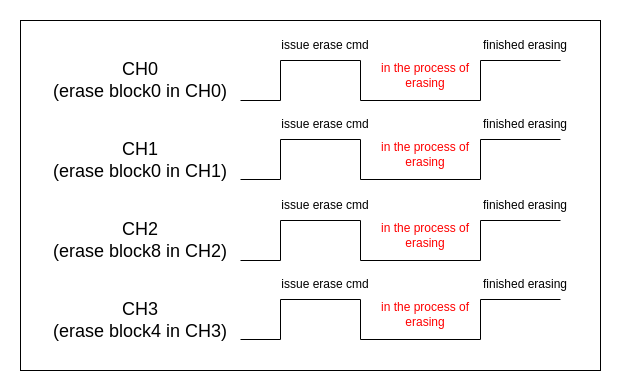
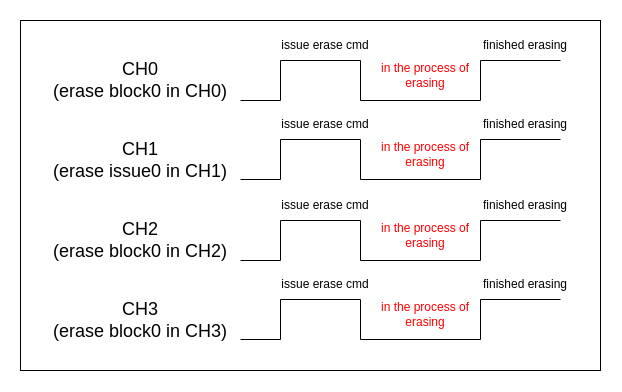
  <mxCell id="0" />
  <mxCell id="1" parent="0" />
  <mxCell id="2" value="" style="rounded=0;whiteSpace=wrap;html=1;" vertex="1" parent="1"><mxGeometry x="20" y="20" width="580" height="350" as="geometry" /></mxCell>
  <mxCell id="3" value="" style="endArrow=none;html=1;" edge="1" parent="1"><mxGeometry width="50" height="50" relative="1" as="geometry"><mxPoint x="280" y="60" as="sourcePoint" /><mxPoint x="360" y="60" as="targetPoint" /></mxGeometry></mxCell>
  <mxCell id="4" value="" style="endArrow=none;html=1;" edge="1" parent="1"><mxGeometry width="50" height="50" relative="1" as="geometry"><mxPoint x="360" y="100" as="sourcePoint" /><mxPoint x="360" y="60" as="targetPoint" /></mxGeometry></mxCell>
  <mxCell id="5" value="" style="endArrow=none;html=1;" edge="1" parent="1"><mxGeometry width="50" height="50" relative="1" as="geometry"><mxPoint x="360" y="100" as="sourcePoint" /><mxPoint x="480" y="100" as="targetPoint" /></mxGeometry></mxCell>
  <mxCell id="6" value="" style="endArrow=none;html=1;" edge="1" parent="1"><mxGeometry width="50" height="50" relative="1" as="geometry"><mxPoint x="480" y="100" as="sourcePoint" /><mxPoint x="480" y="60" as="targetPoint" /></mxGeometry></mxCell>
  <mxCell id="7" value="" style="endArrow=none;html=1;" edge="1" parent="1"><mxGeometry width="50" height="50" relative="1" as="geometry"><mxPoint x="520" y="60" as="sourcePoint" /><mxPoint x="520" y="60" as="targetPoint" /></mxGeometry></mxCell>
  <mxCell id="8" value="issue erase cmd" style="text;strokeColor=none;align=center;fillColor=none;html=1;verticalAlign=middle;whiteSpace=wrap;rounded=0;" vertex="1" parent="1"><mxGeometry x="270" y="30" width="110" height="30" as="geometry" /></mxCell>
  <mxCell id="9" value="" style="endArrow=none;html=1;" edge="1" parent="1"><mxGeometry width="50" height="50" relative="1" as="geometry"><mxPoint x="440" y="60" as="sourcePoint" /><mxPoint x="440" y="60" as="targetPoint" /></mxGeometry></mxCell>
  <mxCell id="10" value="" style="endArrow=none;html=1;" edge="1" parent="1"><mxGeometry width="50" height="50" relative="1" as="geometry"><mxPoint x="480" y="60" as="sourcePoint" /><mxPoint x="560" y="60" as="targetPoint" /></mxGeometry></mxCell>
  <mxCell id="11" value="finished erasing" style="text;strokeColor=none;align=center;fillColor=none;html=1;verticalAlign=middle;whiteSpace=wrap;rounded=0;" vertex="1" parent="1"><mxGeometry x="470" y="30" width="110" height="30" as="geometry" /></mxCell>
  <mxCell id="12" value="&lt;font style=&quot;color: rgb(255, 0, 0);&quot;&gt;in the process of erasing&lt;/font&gt;" style="text;strokeColor=none;align=center;fillColor=none;html=1;verticalAlign=middle;whiteSpace=wrap;rounded=0;" vertex="1" parent="1"><mxGeometry x="370" y="60" width="110" height="30" as="geometry" /></mxCell>
  <mxCell id="13" value="" style="endArrow=none;html=1;" edge="1" parent="1"><mxGeometry width="50" height="50" relative="1" as="geometry"><mxPoint x="280" y="100" as="sourcePoint" /><mxPoint x="280" y="60" as="targetPoint" /></mxGeometry></mxCell>
  <mxCell id="14" value="" style="endArrow=none;html=1;" edge="1" parent="1"><mxGeometry width="50" height="50" relative="1" as="geometry"><mxPoint x="240" y="100" as="sourcePoint" /><mxPoint x="280" y="100" as="targetPoint" /></mxGeometry></mxCell>
  <mxCell id="15" value="&lt;font style=&quot;font-size: 18px;&quot;&gt;CH0&lt;/font&gt;&lt;div&gt;&lt;font style=&quot;font-size: 18px;&quot;&gt;(erase block0 in CH0)&lt;/font&gt;&lt;/div&gt;" style="text;html=1;align=center;verticalAlign=middle;whiteSpace=wrap;rounded=0;" vertex="1" parent="1"><mxGeometry x="30" y="60" width="220" height="40" as="geometry" /></mxCell>
- <mxCell id="16" value="&lt;font style=&quot;font-size: 18px;&quot;&gt;CH1&lt;/font&gt;&lt;div&gt;&lt;font style=&quot;font-size: 18px;&quot;&gt;(erase block0 in CH1)&lt;/font&gt;&lt;/div&gt;" style="text;html=1;align=center;verticalAlign=middle;whiteSpace=wrap;rounded=0;" vertex="1" parent="1"><mxGeometry x="30" y="140" width="220" height="40" as="geometry" /></mxCell>
- <mxCell id="17" value="&lt;font style=&quot;font-size: 18px;&quot;&gt;CH2&lt;/font&gt;&lt;div&gt;&lt;font style=&quot;font-size: 18px;&quot;&gt;(erase block8 in CH2)&lt;/font&gt;&lt;/div&gt;" style="text;html=1;align=center;verticalAlign=middle;whiteSpace=wrap;rounded=0;" vertex="1" parent="1"><mxGeometry x="30" y="220" width="220" height="40" as="geometry" /></mxCell>
- <mxCell id="18" value="&lt;font style=&quot;font-size: 18px;&quot;&gt;CH3&lt;/font&gt;&lt;div&gt;&lt;font style=&quot;font-size: 18px;&quot;&gt;(erase block4 in CH3)&lt;/font&gt;&lt;/div&gt;" style="text;html=1;align=center;verticalAlign=middle;whiteSpace=wrap;rounded=0;" vertex="1" parent="1"><mxGeometry x="30" y="300" width="220" height="40" as="geometry" /></mxCell>
+ <mxCell id="16" value="&lt;font style=&quot;font-size: 18px;&quot;&gt;CH1&lt;/font&gt;&lt;div&gt;&lt;font style=&quot;font-size: 18px;&quot;&gt;(erase issue0 in CH1)&lt;/font&gt;&lt;/div&gt;" style="text;html=1;align=center;verticalAlign=middle;whiteSpace=wrap;rounded=0;" vertex="1" parent="1"><mxGeometry x="30" y="140" width="220" height="40" as="geometry" /></mxCell>
+ <mxCell id="17" value="&lt;font style=&quot;font-size: 18px;&quot;&gt;CH2&lt;/font&gt;&lt;div&gt;&lt;font style=&quot;font-size: 18px;&quot;&gt;(erase block0 in CH2)&lt;/font&gt;&lt;/div&gt;" style="text;html=1;align=center;verticalAlign=middle;whiteSpace=wrap;rounded=0;" vertex="1" parent="1"><mxGeometry x="30" y="220" width="220" height="40" as="geometry" /></mxCell>
+ <mxCell id="18" value="&lt;font style=&quot;font-size: 18px;&quot;&gt;CH3&lt;/font&gt;&lt;div&gt;&lt;font style=&quot;font-size: 18px;&quot;&gt;(erase block0 in CH3)&lt;/font&gt;&lt;/div&gt;" style="text;html=1;align=center;verticalAlign=middle;whiteSpace=wrap;rounded=0;" vertex="1" parent="1"><mxGeometry x="30" y="300" width="220" height="40" as="geometry" /></mxCell>
  <mxCell id="19" value="" style="endArrow=none;html=1;" edge="1" parent="1"><mxGeometry width="50" height="50" relative="1" as="geometry"><mxPoint x="280" y="139" as="sourcePoint" /><mxPoint x="360" y="139" as="targetPoint" /></mxGeometry></mxCell>
  <mxCell id="20" value="" style="endArrow=none;html=1;" edge="1" parent="1"><mxGeometry width="50" height="50" relative="1" as="geometry"><mxPoint x="360" y="179" as="sourcePoint" /><mxPoint x="360" y="139" as="targetPoint" /></mxGeometry></mxCell>
  <mxCell id="21" value="" style="endArrow=none;html=1;" edge="1" parent="1"><mxGeometry width="50" height="50" relative="1" as="geometry"><mxPoint x="360" y="179" as="sourcePoint" /><mxPoint x="480" y="179" as="targetPoint" /></mxGeometry></mxCell>
  <mxCell id="22" value="" style="endArrow=none;html=1;" edge="1" parent="1"><mxGeometry width="50" height="50" relative="1" as="geometry"><mxPoint x="480" y="179" as="sourcePoint" /><mxPoint x="480" y="139" as="targetPoint" /></mxGeometry></mxCell>
  <mxCell id="23" value="" style="endArrow=none;html=1;" edge="1" parent="1"><mxGeometry width="50" height="50" relative="1" as="geometry"><mxPoint x="520" y="139" as="sourcePoint" /><mxPoint x="520" y="139" as="targetPoint" /></mxGeometry></mxCell>
  <mxCell id="24" value="issue erase cmd" style="text;strokeColor=none;align=center;fillColor=none;html=1;verticalAlign=middle;whiteSpace=wrap;rounded=0;" vertex="1" parent="1"><mxGeometry x="270" y="109" width="110" height="30" as="geometry" /></mxCell>
  <mxCell id="25" value="" style="endArrow=none;html=1;" edge="1" parent="1"><mxGeometry width="50" height="50" relative="1" as="geometry"><mxPoint x="440" y="139" as="sourcePoint" /><mxPoint x="440" y="139" as="targetPoint" /></mxGeometry></mxCell>
  <mxCell id="26" value="" style="endArrow=none;html=1;" edge="1" parent="1"><mxGeometry width="50" height="50" relative="1" as="geometry"><mxPoint x="480" y="139" as="sourcePoint" /><mxPoint x="560" y="139" as="targetPoint" /></mxGeometry></mxCell>
  <mxCell id="27" value="finished erasing" style="text;strokeColor=none;align=center;fillColor=none;html=1;verticalAlign=middle;whiteSpace=wrap;rounded=0;" vertex="1" parent="1"><mxGeometry x="470" y="109" width="110" height="30" as="geometry" /></mxCell>
  <mxCell id="28" value="&lt;font style=&quot;color: rgb(255, 0, 0);&quot;&gt;in the process of erasing&lt;/font&gt;" style="text;strokeColor=none;align=center;fillColor=none;html=1;verticalAlign=middle;whiteSpace=wrap;rounded=0;" vertex="1" parent="1"><mxGeometry x="370" y="139" width="110" height="30" as="geometry" /></mxCell>
  <mxCell id="29" value="" style="endArrow=none;html=1;" edge="1" parent="1"><mxGeometry width="50" height="50" relative="1" as="geometry"><mxPoint x="280" y="179" as="sourcePoint" /><mxPoint x="280" y="139" as="targetPoint" /></mxGeometry></mxCell>
  <mxCell id="30" value="" style="endArrow=none;html=1;" edge="1" parent="1"><mxGeometry width="50" height="50" relative="1" as="geometry"><mxPoint x="240" y="179" as="sourcePoint" /><mxPoint x="280" y="179" as="targetPoint" /></mxGeometry></mxCell>
  <mxCell id="31" value="" style="endArrow=none;html=1;" edge="1" parent="1"><mxGeometry width="50" height="50" relative="1" as="geometry"><mxPoint x="280" y="220" as="sourcePoint" /><mxPoint x="360" y="220" as="targetPoint" /></mxGeometry></mxCell>
  <mxCell id="32" value="" style="endArrow=none;html=1;" edge="1" parent="1"><mxGeometry width="50" height="50" relative="1" as="geometry"><mxPoint x="360" y="260" as="sourcePoint" /><mxPoint x="360" y="220" as="targetPoint" /></mxGeometry></mxCell>
  <mxCell id="33" value="" style="endArrow=none;html=1;" edge="1" parent="1"><mxGeometry width="50" height="50" relative="1" as="geometry"><mxPoint x="360" y="260" as="sourcePoint" /><mxPoint x="480" y="260" as="targetPoint" /></mxGeometry></mxCell>
  <mxCell id="34" value="" style="endArrow=none;html=1;" edge="1" parent="1"><mxGeometry width="50" height="50" relative="1" as="geometry"><mxPoint x="480" y="260" as="sourcePoint" /><mxPoint x="480" y="220" as="targetPoint" /></mxGeometry></mxCell>
  <mxCell id="35" value="" style="endArrow=none;html=1;" edge="1" parent="1"><mxGeometry width="50" height="50" relative="1" as="geometry"><mxPoint x="520" y="220" as="sourcePoint" /><mxPoint x="520" y="220" as="targetPoint" /></mxGeometry></mxCell>
  <mxCell id="36" value="issue erase cmd" style="text;strokeColor=none;align=center;fillColor=none;html=1;verticalAlign=middle;whiteSpace=wrap;rounded=0;" vertex="1" parent="1"><mxGeometry x="270" y="190" width="110" height="30" as="geometry" /></mxCell>
  <mxCell id="37" value="" style="endArrow=none;html=1;" edge="1" parent="1"><mxGeometry width="50" height="50" relative="1" as="geometry"><mxPoint x="440" y="220" as="sourcePoint" /><mxPoint x="440" y="220" as="targetPoint" /></mxGeometry></mxCell>
  <mxCell id="38" value="" style="endArrow=none;html=1;" edge="1" parent="1"><mxGeometry width="50" height="50" relative="1" as="geometry"><mxPoint x="480" y="220" as="sourcePoint" /><mxPoint x="560" y="220" as="targetPoint" /></mxGeometry></mxCell>
  <mxCell id="39" value="finished erasing" style="text;strokeColor=none;align=center;fillColor=none;html=1;verticalAlign=middle;whiteSpace=wrap;rounded=0;" vertex="1" parent="1"><mxGeometry x="470" y="190" width="110" height="30" as="geometry" /></mxCell>
  <mxCell id="40" value="&lt;font style=&quot;color: rgb(255, 0, 0);&quot;&gt;in the process of erasing&lt;/font&gt;" style="text;strokeColor=none;align=center;fillColor=none;html=1;verticalAlign=middle;whiteSpace=wrap;rounded=0;" vertex="1" parent="1"><mxGeometry x="370" y="220" width="110" height="30" as="geometry" /></mxCell>
  <mxCell id="41" value="" style="endArrow=none;html=1;" edge="1" parent="1"><mxGeometry width="50" height="50" relative="1" as="geometry"><mxPoint x="280" y="260" as="sourcePoint" /><mxPoint x="280" y="220" as="targetPoint" /></mxGeometry></mxCell>
  <mxCell id="42" value="" style="endArrow=none;html=1;" edge="1" parent="1"><mxGeometry width="50" height="50" relative="1" as="geometry"><mxPoint x="240" y="260" as="sourcePoint" /><mxPoint x="280" y="260" as="targetPoint" /></mxGeometry></mxCell>
  <mxCell id="43" value="" style="endArrow=none;html=1;" edge="1" parent="1"><mxGeometry width="50" height="50" relative="1" as="geometry"><mxPoint x="280" y="299" as="sourcePoint" /><mxPoint x="360" y="299" as="targetPoint" /></mxGeometry></mxCell>
  <mxCell id="44" value="" style="endArrow=none;html=1;" edge="1" parent="1"><mxGeometry width="50" height="50" relative="1" as="geometry"><mxPoint x="360" y="339" as="sourcePoint" /><mxPoint x="360" y="299" as="targetPoint" /></mxGeometry></mxCell>
  <mxCell id="45" value="" style="endArrow=none;html=1;" edge="1" parent="1"><mxGeometry width="50" height="50" relative="1" as="geometry"><mxPoint x="360" y="339" as="sourcePoint" /><mxPoint x="480" y="339" as="targetPoint" /></mxGeometry></mxCell>
  <mxCell id="46" value="" style="endArrow=none;html=1;" edge="1" parent="1"><mxGeometry width="50" height="50" relative="1" as="geometry"><mxPoint x="480" y="339" as="sourcePoint" /><mxPoint x="480" y="299" as="targetPoint" /></mxGeometry></mxCell>
  <mxCell id="47" value="" style="endArrow=none;html=1;" edge="1" parent="1"><mxGeometry width="50" height="50" relative="1" as="geometry"><mxPoint x="520" y="299" as="sourcePoint" /><mxPoint x="520" y="299" as="targetPoint" /></mxGeometry></mxCell>
  <mxCell id="48" value="issue erase cmd" style="text;strokeColor=none;align=center;fillColor=none;html=1;verticalAlign=middle;whiteSpace=wrap;rounded=0;" vertex="1" parent="1"><mxGeometry x="270" y="269" width="110" height="30" as="geometry" /></mxCell>
  <mxCell id="49" value="" style="endArrow=none;html=1;" edge="1" parent="1"><mxGeometry width="50" height="50" relative="1" as="geometry"><mxPoint x="440" y="299" as="sourcePoint" /><mxPoint x="440" y="299" as="targetPoint" /></mxGeometry></mxCell>
  <mxCell id="50" value="" style="endArrow=none;html=1;" edge="1" parent="1"><mxGeometry width="50" height="50" relative="1" as="geometry"><mxPoint x="480" y="299" as="sourcePoint" /><mxPoint x="560" y="299" as="targetPoint" /></mxGeometry></mxCell>
  <mxCell id="51" value="finished erasing" style="text;strokeColor=none;align=center;fillColor=none;html=1;verticalAlign=middle;whiteSpace=wrap;rounded=0;" vertex="1" parent="1"><mxGeometry x="470" y="269" width="110" height="30" as="geometry" /></mxCell>
  <mxCell id="52" value="&lt;font style=&quot;color: rgb(255, 0, 0);&quot;&gt;in the process of erasing&lt;/font&gt;" style="text;strokeColor=none;align=center;fillColor=none;html=1;verticalAlign=middle;whiteSpace=wrap;rounded=0;" vertex="1" parent="1"><mxGeometry x="370" y="299" width="110" height="30" as="geometry" /></mxCell>
  <mxCell id="53" value="" style="endArrow=none;html=1;" edge="1" parent="1"><mxGeometry width="50" height="50" relative="1" as="geometry"><mxPoint x="280" y="339" as="sourcePoint" /><mxPoint x="280" y="299" as="targetPoint" /></mxGeometry></mxCell>
  <mxCell id="54" value="" style="endArrow=none;html=1;" edge="1" parent="1"><mxGeometry width="50" height="50" relative="1" as="geometry"><mxPoint x="240" y="339" as="sourcePoint" /><mxPoint x="280" y="339" as="targetPoint" /></mxGeometry></mxCell>
